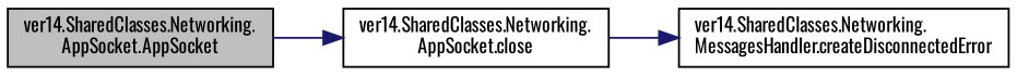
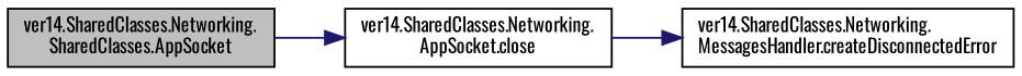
  digraph {
    rankdir=LR
    fontname=Oswald
    node [color=black fillcolor=white fontname=Oswald fontsize=10 shape=record style=filled]
    edge [color=midnightblue fontname=Oswald fontsize=10 labelfontname=Helvetica labelfontsize=10 style=solid]
-   n1 [fillcolor=grey75 fontcolor=black height=0.2 label="ver14.SharedClasses.Networking.\lAppSocket.AppSocket" width=0.4]
+   n1 [fillcolor=grey75 fontcolor=black height=0.2 label="ver14.SharedClasses.Networking.\lSharedClasses.AppSocket" width=0.4]
    n2 [height=0.2 label="ver14.SharedClasses.Networking.\lAppSocket.close" width=0.4]
    n3 [height=0.2 label="ver14.SharedClasses.Networking.\lMessagesHandler.createDisconnectedError" width=0.4]
    n1 -> n2
    n2 -> n3
  }
